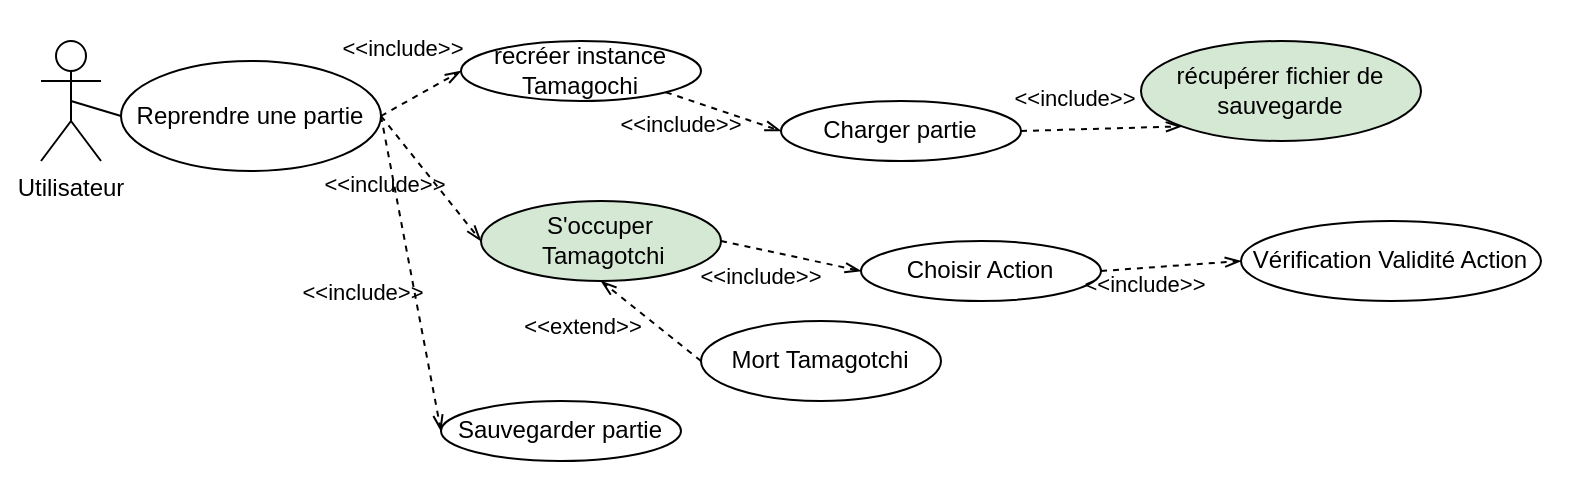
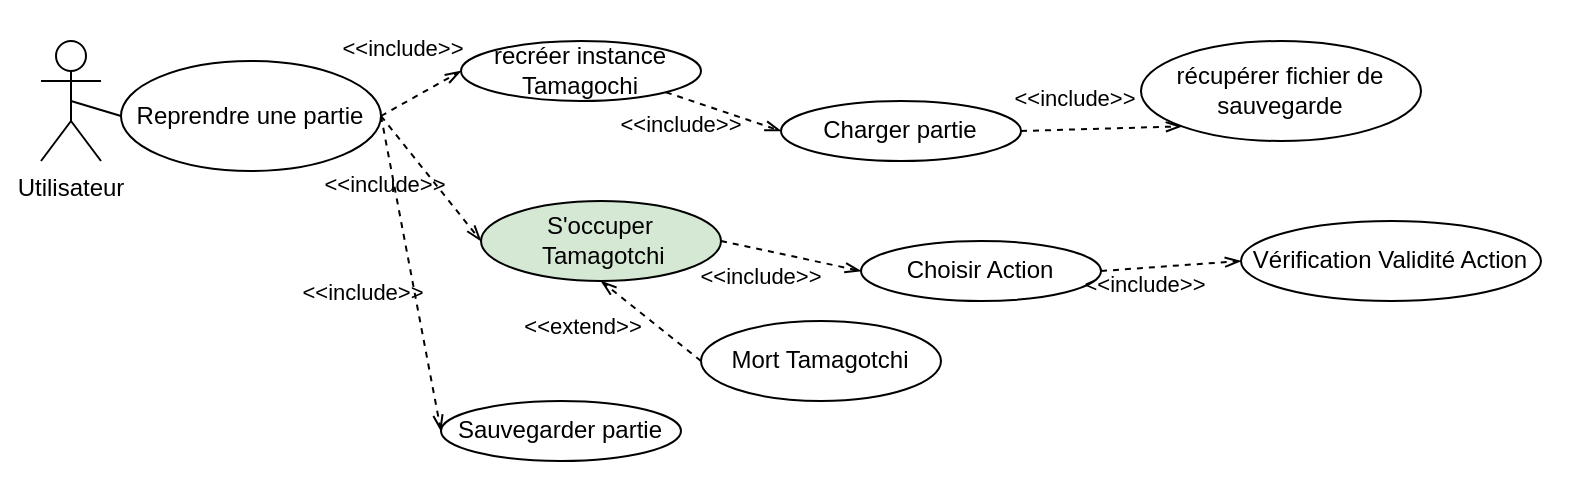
  <mxCell id="0" />
  <mxCell id="1" parent="0" />
  <mxCell id="2" value="Utilisateur" style="shape=umlActor;verticalLabelPosition=bottom;verticalAlign=top;html=1;outlineConnect=0;" parent="1" vertex="1"><mxGeometry x="20" y="20" width="30" height="60" as="geometry" /></mxCell>
  <mxCell id="3" value="recréer instance Tamagochi" style="ellipse;whiteSpace=wrap;html=1;" parent="1" vertex="1"><mxGeometry x="230" y="20" width="120" height="30" as="geometry" /></mxCell>
  <mxCell id="4" value="" style="endArrow=none;html=1;exitX=0;exitY=0.5;exitDx=0;exitDy=0;entryX=0.5;entryY=0.5;entryDx=0;entryDy=0;entryPerimeter=0;" parent="1" source="13" target="2" edge="1"><mxGeometry width="50" height="50" relative="1" as="geometry"><mxPoint x="560" y="30" as="sourcePoint" /><mxPoint x="460" y="80" as="targetPoint" /></mxGeometry></mxCell>
- <mxCell id="5" value="récupérer fichier de sauvegarde" style="ellipse;whiteSpace=wrap;html=1;fillColor=#d5e8d4;" parent="1" vertex="1"><mxGeometry x="570" y="20" width="140" height="50" as="geometry" /></mxCell>
+ <mxCell id="5" value="récupérer fichier de sauvegarde" style="ellipse;whiteSpace=wrap;html=1;" parent="1" vertex="1"><mxGeometry x="570" y="20" width="140" height="50" as="geometry" /></mxCell>
  <mxCell id="6" value="Charger partie" style="ellipse;whiteSpace=wrap;html=1;" parent="1" vertex="1"><mxGeometry x="390" y="50" width="120" height="30" as="geometry" /></mxCell>
  <mxCell id="7" value="" style="endArrow=openThin;html=1;exitX=1;exitY=1;exitDx=0;exitDy=0;entryX=0;entryY=0.5;entryDx=0;entryDy=0;dashed=1;endFill=0;" parent="1" source="3" target="6" edge="1"><mxGeometry width="50" height="50" relative="1" as="geometry"><mxPoint x="315.46" y="40" as="sourcePoint" /><mxPoint x="480.46" y="105" as="targetPoint" /></mxGeometry></mxCell>
  <mxCell id="8" value="&amp;lt;&amp;lt;include&amp;gt;&amp;gt;" style="edgeLabel;html=1;align=center;verticalAlign=middle;resizable=0;points=[];labelBackgroundColor=none;" parent="7" vertex="1" connectable="0"><mxGeometry x="0.131" y="-2" relative="1" as="geometry"><mxPoint x="-25" y="3" as="offset" /></mxGeometry></mxCell>
  <mxCell id="9" value="" style="endArrow=openThin;html=1;exitX=1;exitY=0.5;exitDx=0;exitDy=0;dashed=1;endFill=0;entryX=0;entryY=1;entryDx=0;entryDy=0;" parent="1" source="6" target="5" edge="1"><mxGeometry width="50" height="50" relative="1" as="geometry"><mxPoint x="555.46" y="35" as="sourcePoint" /><mxPoint x="555.46" y="130" as="targetPoint" /></mxGeometry></mxCell>
  <mxCell id="10" value="&amp;lt;&amp;lt;include&amp;gt;&amp;gt;" style="edgeLabel;html=1;align=center;verticalAlign=middle;resizable=0;points=[];labelBackgroundColor=none;" parent="9" vertex="1" connectable="0"><mxGeometry x="0.131" y="-2" relative="1" as="geometry"><mxPoint x="-20" y="-17" as="offset" /></mxGeometry></mxCell>
  <mxCell id="11" value="" style="endArrow=openThin;html=1;exitX=1;exitY=0.5;exitDx=0;exitDy=0;entryX=0;entryY=0.5;entryDx=0;entryDy=0;dashed=1;endFill=0;startArrow=none;" parent="1" source="13" target="3" edge="1"><mxGeometry width="50" height="50" relative="1" as="geometry"><mxPoint x="189.999" y="77.776" as="sourcePoint" /><mxPoint x="207.37" y="122.22" as="targetPoint" /></mxGeometry></mxCell>
  <mxCell id="12" value="&amp;lt;&amp;lt;include&amp;gt;&amp;gt;" style="edgeLabel;html=1;align=center;verticalAlign=middle;resizable=0;points=[];labelBackgroundColor=none;" parent="11" vertex="1" connectable="0"><mxGeometry x="0.131" y="-2" relative="1" as="geometry"><mxPoint x="-13" y="-23" as="offset" /></mxGeometry></mxCell>
  <mxCell id="13" value="Reprendre une partie" style="ellipse;whiteSpace=wrap;html=1;" parent="1" vertex="1"><mxGeometry x="60" y="30" width="130" height="55" as="geometry" /></mxCell>
  <mxCell id="14" value="S'occuper&lt;br&gt;&amp;nbsp;Tamagotchi" style="ellipse;whiteSpace=wrap;html=1;fillColor=#d5e8d4;" parent="1" vertex="1"><mxGeometry x="240" y="100" width="120" height="40" as="geometry" /></mxCell>
  <mxCell id="15" value="" style="endArrow=openThin;html=1;exitX=1;exitY=0.5;exitDx=0;exitDy=0;entryX=0;entryY=0.5;entryDx=0;entryDy=0;dashed=1;endFill=0;startArrow=none;" parent="1" source="13" target="14" edge="1"><mxGeometry width="50" height="50" relative="1" as="geometry"><mxPoint x="200" y="60" as="sourcePoint" /><mxPoint x="240" y="45" as="targetPoint" /></mxGeometry></mxCell>
  <mxCell id="16" value="&amp;lt;&amp;lt;include&amp;gt;&amp;gt;" style="edgeLabel;html=1;align=center;verticalAlign=middle;resizable=0;points=[];labelBackgroundColor=none;" parent="15" vertex="1" connectable="0"><mxGeometry x="0.131" y="-2" relative="1" as="geometry"><mxPoint x="-25" y="-2" as="offset" /></mxGeometry></mxCell>
  <mxCell id="17" value="" style="endArrow=openThin;html=1;exitX=1;exitY=0.5;exitDx=0;exitDy=0;entryX=0;entryY=0.5;entryDx=0;entryDy=0;dashed=1;endFill=0;startArrow=none;" parent="1" source="14" target="19" edge="1"><mxGeometry width="50" height="50" relative="1" as="geometry"><mxPoint x="355" y="140" as="sourcePoint" /><mxPoint x="405" y="215" as="targetPoint" /></mxGeometry></mxCell>
  <mxCell id="18" value="&amp;lt;&amp;lt;include&amp;gt;&amp;gt;" style="edgeLabel;html=1;align=center;verticalAlign=middle;resizable=0;points=[];labelBackgroundColor=none;" parent="17" vertex="1" connectable="0"><mxGeometry x="0.131" y="-2" relative="1" as="geometry"><mxPoint x="-19" y="7" as="offset" /></mxGeometry></mxCell>
  <mxCell id="19" value="Choisir Action" style="ellipse;whiteSpace=wrap;html=1;" parent="1" vertex="1"><mxGeometry x="430" y="120" width="120" height="30" as="geometry" /></mxCell>
  <mxCell id="20" value="Vérification Validité Action" style="ellipse;whiteSpace=wrap;html=1;" parent="1" vertex="1"><mxGeometry x="620" y="110" width="150" height="40" as="geometry" /></mxCell>
  <mxCell id="21" value="" style="endArrow=openThin;html=1;entryX=0;entryY=0.5;entryDx=0;entryDy=0;dashed=1;endFill=0;startArrow=none;exitX=1;exitY=0.5;exitDx=0;exitDy=0;" parent="1" source="19" target="20" edge="1"><mxGeometry width="50" height="50" relative="1" as="geometry"><mxPoint x="570" y="110" as="sourcePoint" /><mxPoint x="440" y="145" as="targetPoint" /></mxGeometry></mxCell>
  <mxCell id="22" value="&amp;lt;&amp;lt;include&amp;gt;&amp;gt;" style="edgeLabel;html=1;align=center;verticalAlign=middle;resizable=0;points=[];labelBackgroundColor=none;" parent="21" vertex="1" connectable="0"><mxGeometry x="0.131" y="-2" relative="1" as="geometry"><mxPoint x="-19" y="7" as="offset" /></mxGeometry></mxCell>
  <mxCell id="23" value="Sauvegarder partie" style="ellipse;whiteSpace=wrap;html=1;" parent="1" vertex="1"><mxGeometry x="220" y="200" width="120" height="30" as="geometry" /></mxCell>
  <mxCell id="24" value="" style="endArrow=openThin;html=1;exitX=1;exitY=0.5;exitDx=0;exitDy=0;entryX=0;entryY=0.5;entryDx=0;entryDy=0;dashed=1;endFill=0;startArrow=none;" parent="1" source="13" target="23" edge="1"><mxGeometry width="50" height="50" relative="1" as="geometry"><mxPoint x="200" y="60" as="sourcePoint" /><mxPoint x="250" y="135" as="targetPoint" /></mxGeometry></mxCell>
  <mxCell id="25" value="&amp;lt;&amp;lt;include&amp;gt;&amp;gt;" style="edgeLabel;html=1;align=center;verticalAlign=middle;resizable=0;points=[];labelBackgroundColor=none;" parent="24" vertex="1" connectable="0"><mxGeometry x="0.131" y="-2" relative="1" as="geometry"><mxPoint x="-25" y="-2" as="offset" /></mxGeometry></mxCell>
  <mxCell id="26" value="Mort Tamagotchi" style="ellipse;whiteSpace=wrap;html=1;" vertex="1" parent="1"><mxGeometry x="350" y="160" width="120" height="40" as="geometry" /></mxCell>
  <mxCell id="27" value="" style="endArrow=openThin;html=1;exitX=0;exitY=0.5;exitDx=0;exitDy=0;entryX=0.5;entryY=1;entryDx=0;entryDy=0;dashed=1;endFill=0;startArrow=none;" edge="1" parent="1" source="26" target="14"><mxGeometry width="50" height="50" relative="1" as="geometry"><mxPoint x="550" y="185" as="sourcePoint" /><mxPoint x="620" y="200" as="targetPoint" /></mxGeometry></mxCell>
  <mxCell id="28" value="&amp;lt;&amp;lt;extend&amp;gt;&amp;gt;" style="edgeLabel;html=1;align=center;verticalAlign=middle;resizable=0;points=[];labelBackgroundColor=none;" vertex="1" connectable="0" parent="27"><mxGeometry x="0.131" y="-2" relative="1" as="geometry"><mxPoint x="-33" y="7" as="offset" /></mxGeometry></mxCell>
